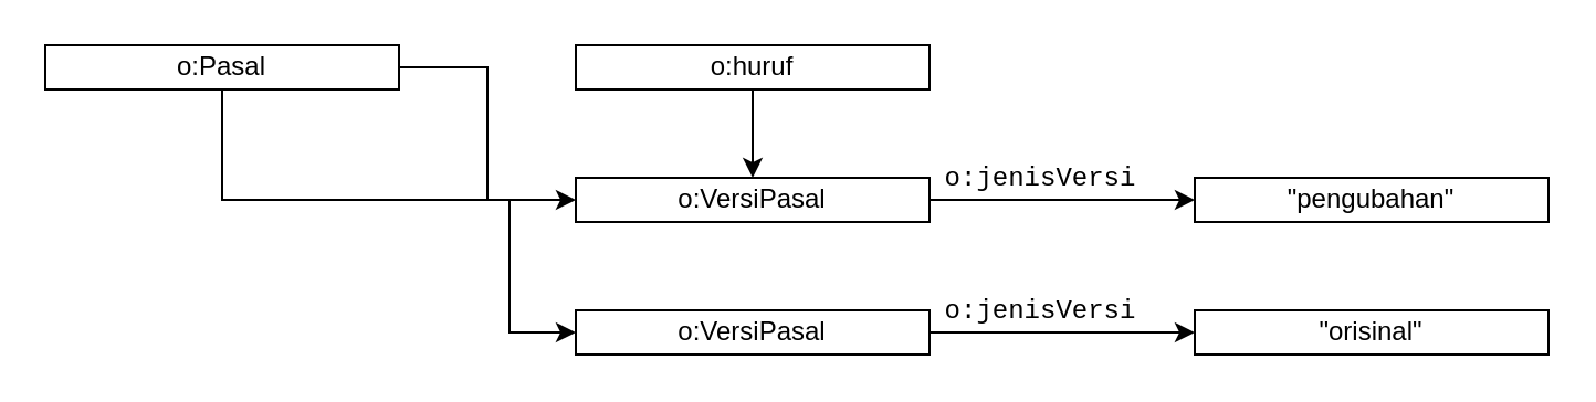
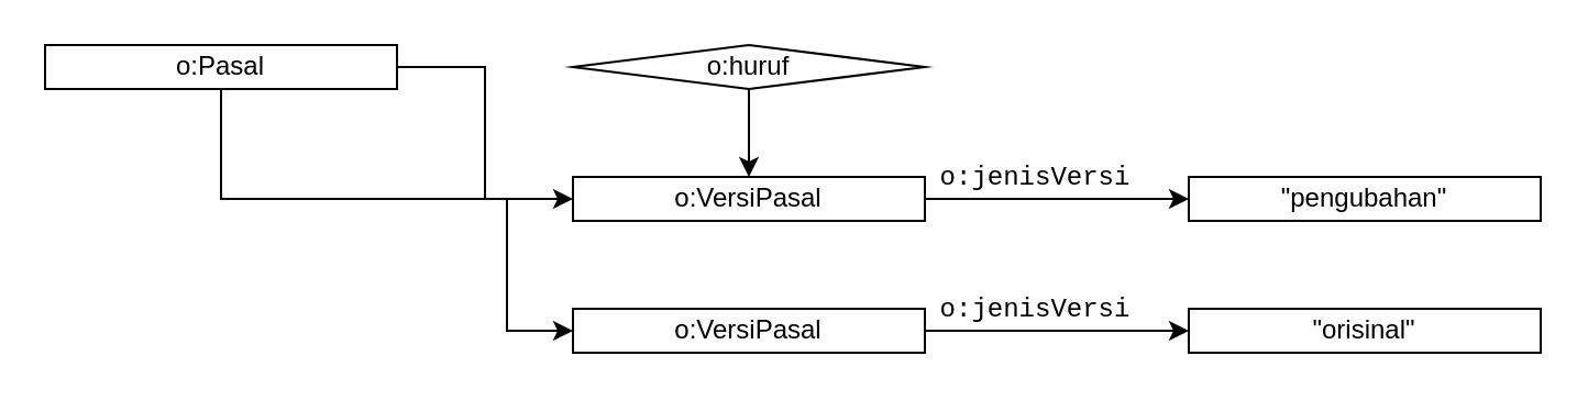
  <mxCell id="0" />
  <mxCell id="1" parent="0" />
  <mxCell id="2" style="edgeStyle=orthogonalEdgeStyle;rounded=0;orthogonalLoop=1;jettySize=auto;html=1;entryX=0;entryY=0.5;entryDx=0;entryDy=0;" edge="1" parent="1" source="4" target="6"><mxGeometry relative="1" as="geometry"><mxPoint x="250" y="90" as="targetPoint" /></mxGeometry></mxCell>
  <mxCell id="3" style="edgeStyle=orthogonalEdgeStyle;rounded=0;orthogonalLoop=1;jettySize=auto;html=1;entryX=0;entryY=0.5;entryDx=0;entryDy=0;" edge="1" parent="1" source="4" target="8"><mxGeometry relative="1" as="geometry"><Array as="points"><mxPoint x="230" y="90" /><mxPoint x="230" y="150" /></Array></mxGeometry></mxCell>
  <mxCell id="4" value="o:Pasal" style="whiteSpace=wrap;html=1;" vertex="1" parent="1"><mxGeometry x="20" y="20" width="160" height="20" as="geometry" /></mxCell>
  <mxCell id="5" style="edgeStyle=orthogonalEdgeStyle;rounded=0;orthogonalLoop=1;jettySize=auto;html=1;entryX=0;entryY=0.5;entryDx=0;entryDy=0;" edge="1" parent="1" source="6" target="9"><mxGeometry relative="1" as="geometry" /></mxCell>
  <mxCell id="6" value="o:VersiPasal" style="whiteSpace=wrap;html=1;" vertex="1" parent="1"><mxGeometry x="260" y="80" width="160" height="20" as="geometry" /></mxCell>
  <mxCell id="7" style="edgeStyle=orthogonalEdgeStyle;rounded=0;orthogonalLoop=1;jettySize=auto;html=1;entryX=0;entryY=0.5;entryDx=0;entryDy=0;" edge="1" parent="1" source="8" target="10"><mxGeometry relative="1" as="geometry" /></mxCell>
  <mxCell id="8" value="o:VersiPasal" style="whiteSpace=wrap;html=1;" vertex="1" parent="1"><mxGeometry x="260" y="140" width="160" height="20" as="geometry" /></mxCell>
  <mxCell id="9" value="&quot;pengubahan&quot;" style="whiteSpace=wrap;html=1;" vertex="1" parent="1"><mxGeometry x="540" y="80" width="160" height="20" as="geometry" /></mxCell>
  <mxCell id="10" value="&quot;orisinal&quot;" style="whiteSpace=wrap;html=1;" vertex="1" parent="1"><mxGeometry x="540" y="140" width="160" height="20" as="geometry" /></mxCell>
  <mxCell id="11" value="&lt;font face=&quot;Courier New&quot;&gt;o:jenisVersi&lt;/font&gt;" style="text;html=1;align=center;verticalAlign=middle;resizable=0;points=[];autosize=1;strokeColor=none;" vertex="1" parent="1"><mxGeometry x="420" y="70" width="100" height="20" as="geometry" /></mxCell>
  <mxCell id="12" value="&lt;font face=&quot;Courier New&quot;&gt;o:jenisVersi&lt;/font&gt;" style="text;html=1;align=center;verticalAlign=middle;resizable=0;points=[];autosize=1;strokeColor=none;" vertex="1" parent="1"><mxGeometry x="420" y="130" width="100" height="20" as="geometry" /></mxCell>
  <mxCell id="13" style="edgeStyle=orthogonalEdgeStyle;rounded=0;orthogonalLoop=1;jettySize=auto;html=1;entryX=0.5;entryY=0;entryDx=0;entryDy=0;" edge="1" parent="1" source="14" target="6"><mxGeometry relative="1" as="geometry" /></mxCell>
- <mxCell id="14" value="o:huruf" style="whiteSpace=wrap;html=1;" vertex="1" parent="1"><mxGeometry x="260" y="20" width="160" height="20" as="geometry" /></mxCell>
+ <mxCell id="14" value="o:huruf" style="rhombus;whiteSpace=wrap;html=1;" vertex="1" parent="1"><mxGeometry x="260" y="20" width="160" height="20" as="geometry" /></mxCell>
